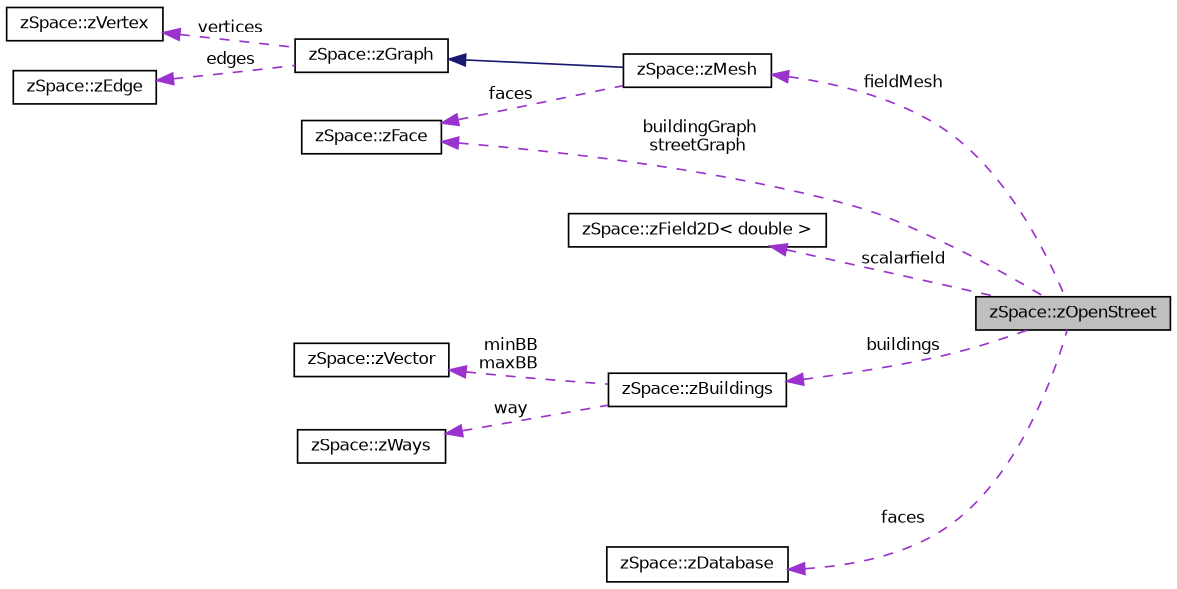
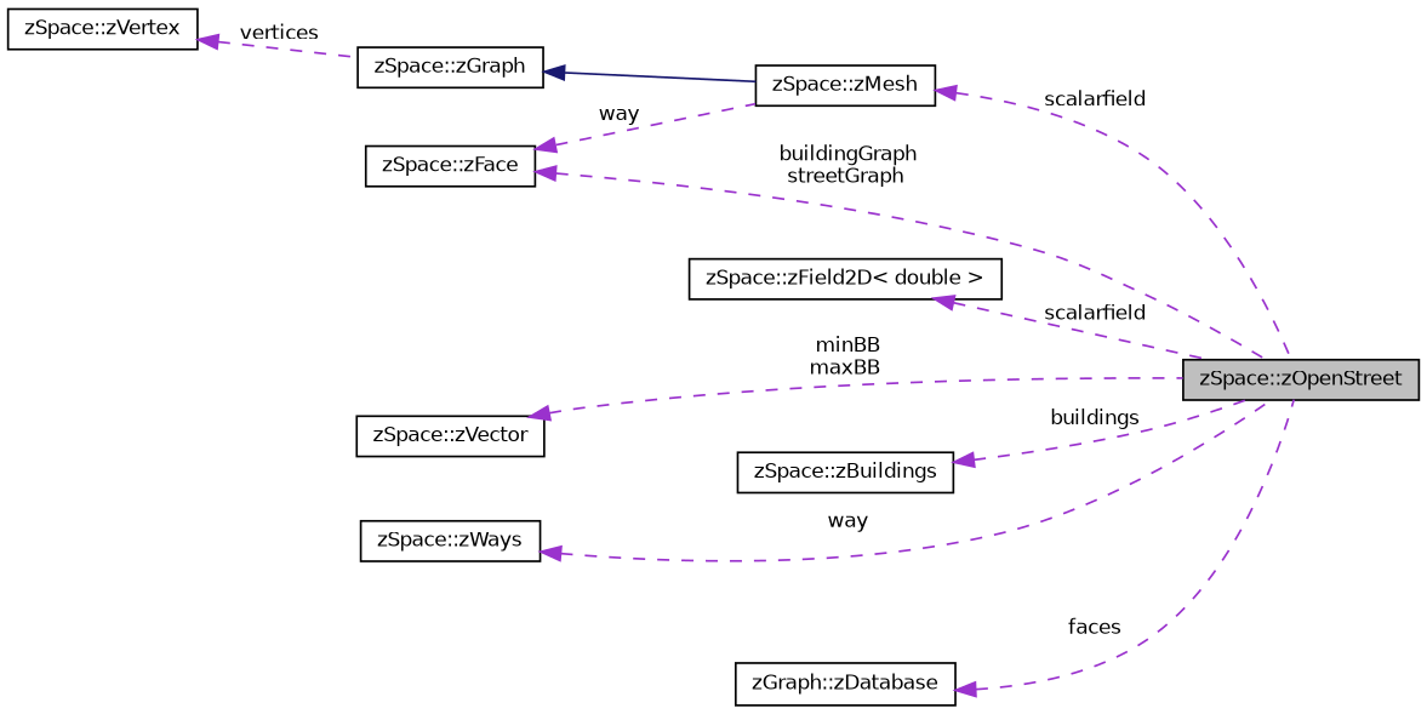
  digraph {
    rankdir=LR
    node [color=black fillcolor=white fontname=Helvetica fontsize=10 shape=record style=filled]
    edge [color=darkorchid3 dir=back fontname=Helvetica fontsize=10 labelfontname=Helvetica labelfontsize=10 style=dashed]
    n1 [fillcolor=grey75 fontcolor=black height=0.2 label="zSpace::zOpenStreet" width=0.4]
    n2 [height=0.2 label="zSpace::zMesh" width=0.4]
    n3 [height=0.2 label="zSpace::zGraph" width=0.4]
    n4 [height=0.2 label="zSpace::zVertex" width=0.4]
-   n5 [height=0.2 label="zSpace::zEdge" width=0.4]
    n6 [height=0.2 label="zSpace::zFace" width=0.4]
    n7 [height=0.2 label="zSpace::zField2D\< double \>" width=0.4]
    n8 [height=0.2 label="zSpace::zVector" width=0.4]
    n9 [height=0.2 label="zSpace::zBuildings" width=0.4]
-   n10 [height=0.2 label="zSpace::zDatabase" width=0.4]
+   n10 [height=0.2 label="zGraph::zDatabase" width=0.4]
    n11 [height=0.2 label="zSpace::zWays" width=0.4]
-   n2 -> n1 [label=" fieldMesh"]
+   n2 -> n1 [label=" scalarfield"]
    n3 -> n2 [color=midnightblue style=solid]
    n4 -> n3 [label=" vertices"]
-   n5 -> n3 [label=" edges"]
    n6 -> n1 [label=" buildingGraph\nstreetGraph"]
-   n6 -> n2 [label=" faces"]
+   n6 -> n2 [label=" way"]
    n7 -> n1 [label=" scalarfield"]
-   n8 -> n9 [label=" minBB\nmaxBB"]
+   n8 -> n1 [label=" minBB\nmaxBB"]
    n9 -> n1 [label=" buildings"]
    n10 -> n1 [label=" faces"]
-   n11 -> n9 [label=" way"]
+   n11 -> n1 [label=" way"]
  }
